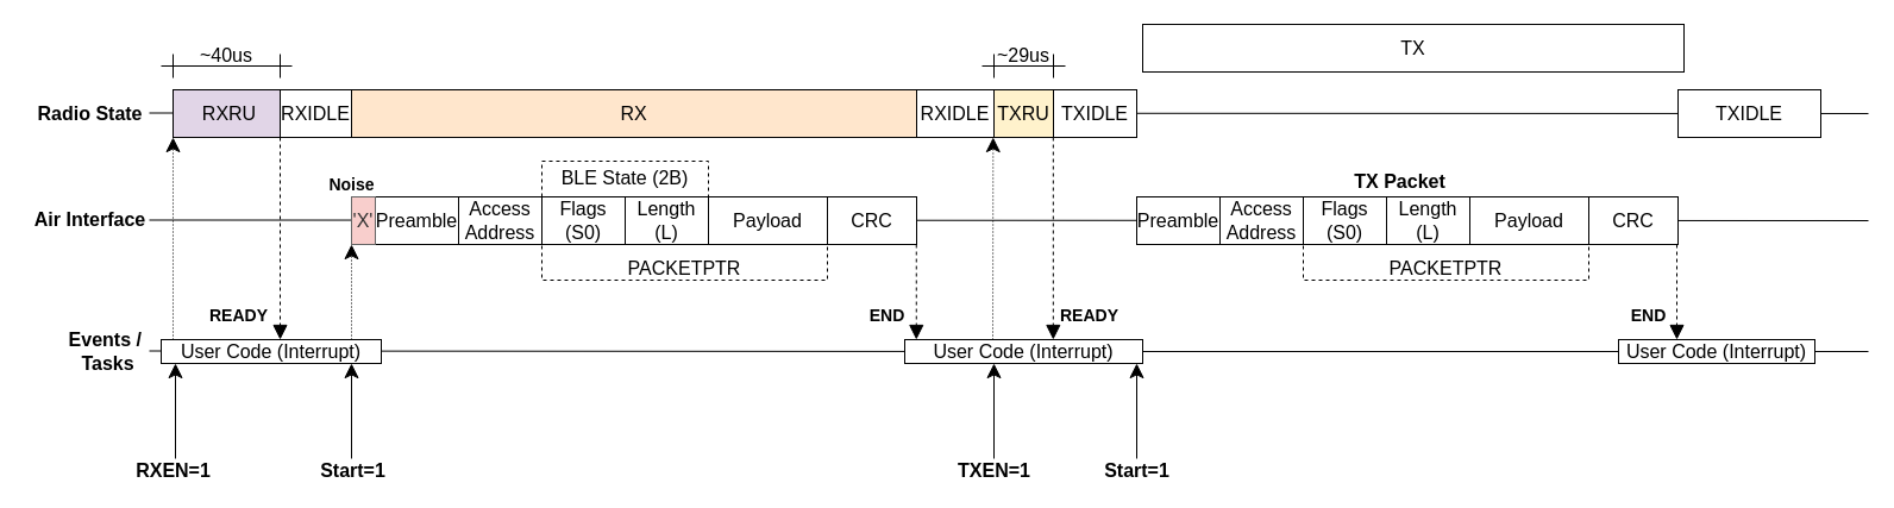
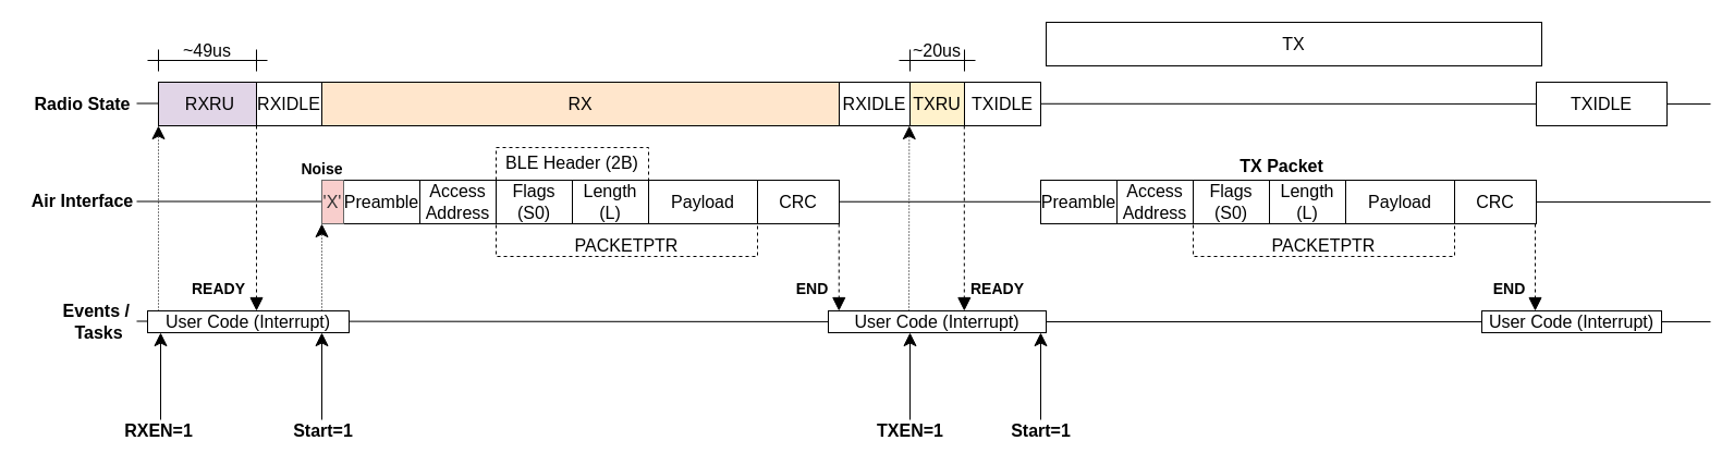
  <mxCell id="0" />
  <mxCell id="1" parent="0" />
  <mxCell id="2" value="" style="endArrow=none;html=1;fontSize=16;" parent="1" edge="1"><mxGeometry width="50" height="50" relative="1" as="geometry"><mxPoint x="125" y="94.5" as="sourcePoint" /><mxPoint x="1570" y="95" as="targetPoint" /></mxGeometry></mxCell>
  <mxCell id="3" value="RXRU" style="rounded=0;whiteSpace=wrap;html=1;fontSize=16;fillColor=#e1d5e7;" parent="1" vertex="1"><mxGeometry x="145" y="75" width="95" height="40" as="geometry" /></mxCell>
  <mxCell id="4" value="RX" style="rounded=0;whiteSpace=wrap;html=1;fontSize=16;connectable=0;fillColor=#ffe6cc;" parent="1" vertex="1"><mxGeometry x="295" y="75" width="475" height="40" as="geometry" /></mxCell>
  <mxCell id="5" value="RXIDLE" style="rounded=0;whiteSpace=wrap;html=1;fontSize=16;" parent="1" vertex="1"><mxGeometry x="770" y="75" width="65" height="40" as="geometry" /></mxCell>
  <mxCell id="6" value="Radio State" style="text;html=1;align=center;verticalAlign=middle;resizable=0;points=[];autosize=1;strokeColor=none;fontSize=16;rotation=0;fontStyle=1" parent="1" vertex="1"><mxGeometry x="25" y="85" width="100" height="20" as="geometry" /></mxCell>
  <mxCell id="7" value="" style="endArrow=none;html=1;fontSize=16;" parent="1" edge="1"><mxGeometry width="50" height="50" relative="1" as="geometry"><mxPoint x="125" y="184.5" as="sourcePoint" /><mxPoint x="1570" y="185" as="targetPoint" /></mxGeometry></mxCell>
  <mxCell id="8" value="Air Interface" style="text;html=1;align=center;verticalAlign=middle;resizable=0;points=[];autosize=1;strokeColor=none;fontSize=16;rotation=0;fontStyle=1" parent="1" vertex="1"><mxGeometry x="20" y="174" width="110" height="20" as="geometry" /></mxCell>
  <mxCell id="9" value="Preamble" style="rounded=0;whiteSpace=wrap;html=1;fontSize=16;" parent="1" vertex="1"><mxGeometry x="315" y="165" width="70" height="40" as="geometry" /></mxCell>
  <mxCell id="10" value="Access Address" style="rounded=0;whiteSpace=wrap;html=1;fontSize=16;" parent="1" vertex="1"><mxGeometry x="385" y="165" width="70" height="40" as="geometry" /></mxCell>
  <mxCell id="11" value="Flags&lt;br&gt;(S0)" style="rounded=0;whiteSpace=wrap;html=1;fontSize=16;" parent="1" vertex="1"><mxGeometry x="455" y="165" width="70" height="40" as="geometry" /></mxCell>
  <mxCell id="12" value="Length&lt;br&gt;(L)" style="rounded=0;whiteSpace=wrap;html=1;fontSize=16;" parent="1" vertex="1"><mxGeometry x="525" y="165" width="70" height="40" as="geometry" /></mxCell>
  <mxCell id="13" value="Payload" style="rounded=0;whiteSpace=wrap;html=1;fontSize=16;" parent="1" vertex="1"><mxGeometry x="595" y="165" width="100" height="40" as="geometry" /></mxCell>
  <mxCell id="14" value="CRC" style="rounded=0;whiteSpace=wrap;html=1;fontSize=16;" parent="1" vertex="1"><mxGeometry x="695" y="165" width="75" height="40" as="geometry" /></mxCell>
  <mxCell id="15" value="Events /&amp;nbsp;&lt;br&gt;Tasks" style="text;html=1;align=center;verticalAlign=middle;resizable=0;points=[];autosize=1;strokeColor=none;fontSize=16;rotation=0;fontStyle=1" parent="1" vertex="1"><mxGeometry x="50" y="275" width="80" height="40" as="geometry" /></mxCell>
  <mxCell id="16" value="" style="endArrow=classic;html=1;fontSize=16;strokeWidth=1;endSize=10;startSize=10;" parent="1" edge="1"><mxGeometry width="50" height="50" relative="1" as="geometry"><mxPoint x="147" y="385" as="sourcePoint" /><mxPoint x="147" y="305" as="targetPoint" /></mxGeometry></mxCell>
  <mxCell id="17" value="RXEN=1" style="text;html=1;align=center;verticalAlign=middle;resizable=0;points=[];autosize=1;strokeColor=none;fontSize=16;rotation=0;fontStyle=1" parent="1" vertex="1"><mxGeometry x="105" y="385" width="80" height="20" as="geometry" /></mxCell>
- <mxCell id="18" value="BLE State (2B)" style="rounded=0;whiteSpace=wrap;html=1;fontSize=16;dashed=1;fillColor=none;verticalAlign=top;spacing=0;" parent="1" vertex="1"><mxGeometry x="455" y="135" width="140" height="70" as="geometry" /></mxCell>
+ <mxCell id="18" value="BLE Header (2B)" style="rounded=0;whiteSpace=wrap;html=1;fontSize=16;dashed=1;fillColor=none;verticalAlign=top;spacing=0;" parent="1" vertex="1"><mxGeometry x="455" y="135" width="140" height="70" as="geometry" /></mxCell>
  <mxCell id="19" value="" style="endArrow=block;html=1;fontSize=16;dashed=1;endFill=1;endSize=10;startSize=10;strokeWidth=1;" parent="1" edge="1"><mxGeometry width="50" height="50" relative="1" as="geometry"><mxPoint x="769.77" y="205" as="sourcePoint" /><mxPoint x="769.77" y="285" as="targetPoint" /></mxGeometry></mxCell>
  <mxCell id="20" value="END" style="text;html=1;align=center;verticalAlign=middle;resizable=0;points=[];autosize=1;strokeColor=none;fontSize=14;rotation=0;fontStyle=1" parent="1" vertex="1"><mxGeometry x="720" y="255" width="50" height="20" as="geometry" /></mxCell>
  <mxCell id="21" value="Noise" style="text;html=1;align=center;verticalAlign=middle;resizable=0;points=[];autosize=1;strokeColor=none;fontSize=14;rotation=0;fontStyle=1" parent="1" vertex="1"><mxGeometry x="270" y="145" width="50" height="20" as="geometry" /></mxCell>
  <mxCell id="22" value="" style="endArrow=none;startArrow=none;html=1;startFill=0;endFill=0;endSize=10;startSize=10;strokeWidth=1;" parent="1" edge="1"><mxGeometry width="50" height="50" relative="1" as="geometry"><mxPoint x="135" y="55" as="sourcePoint" /><mxPoint x="245" y="55" as="targetPoint" /></mxGeometry></mxCell>
  <mxCell id="23" value="" style="endArrow=none;startArrow=none;html=1;startFill=0;endFill=0;endSize=10;startSize=10;strokeWidth=1;" parent="1" edge="1"><mxGeometry width="50" height="50" relative="1" as="geometry"><mxPoint x="235" y="65" as="sourcePoint" /><mxPoint x="235" y="45" as="targetPoint" /></mxGeometry></mxCell>
  <mxCell id="24" value="" style="endArrow=none;startArrow=none;html=1;startFill=0;endFill=0;endSize=10;startSize=10;strokeWidth=1;" parent="1" edge="1"><mxGeometry width="50" height="50" relative="1" as="geometry"><mxPoint x="145" y="65" as="sourcePoint" /><mxPoint x="145" y="45" as="targetPoint" /></mxGeometry></mxCell>
- <mxCell id="25" value="&lt;span style=&quot;color: rgb(0 , 0 , 0) ; font-family: &amp;#34;helvetica&amp;#34; ; font-size: 16px ; font-style: normal ; font-weight: 400 ; letter-spacing: normal ; text-indent: 0px ; text-transform: none ; word-spacing: 0px ; display: inline ; float: none&quot;&gt;~40us&lt;/span&gt;" style="text;whiteSpace=wrap;html=1;align=center;labelBackgroundColor=none;" parent="1" vertex="1"><mxGeometry x="155" y="30" width="70" height="30" as="geometry" /></mxCell>
+ <mxCell id="25" value="&lt;span style=&quot;color: rgb(0 , 0 , 0) ; font-family: &amp;#34;helvetica&amp;#34; ; font-size: 16px ; font-style: normal ; font-weight: 400 ; letter-spacing: normal ; text-indent: 0px ; text-transform: none ; word-spacing: 0px ; display: inline ; float: none&quot;&gt;~49us&lt;/span&gt;" style="text;whiteSpace=wrap;html=1;align=center;labelBackgroundColor=none;" parent="1" vertex="1"><mxGeometry x="155" y="30" width="70" height="30" as="geometry" /></mxCell>
  <mxCell id="26" value="" style="endArrow=none;html=1;fontSize=16;startArrow=none;" parent="1" edge="1" source="34"><mxGeometry width="50" height="50" relative="1" as="geometry"><mxPoint x="125" y="294.5" as="sourcePoint" /><mxPoint x="1570" y="295" as="targetPoint" /></mxGeometry></mxCell>
  <mxCell id="27" value="" style="endArrow=block;html=1;fontSize=16;dashed=1;endFill=1;endSize=10;startSize=10;strokeWidth=1;" parent="1" edge="1"><mxGeometry width="50" height="50" relative="1" as="geometry"><mxPoint x="235" y="115" as="sourcePoint" /><mxPoint x="235" y="285" as="targetPoint" /></mxGeometry></mxCell>
  <mxCell id="28" value="READY" style="text;html=1;align=center;verticalAlign=middle;resizable=0;points=[];autosize=1;strokeColor=none;fontSize=14;rotation=0;fontStyle=1" parent="1" vertex="1"><mxGeometry x="170" y="255" width="60" height="20" as="geometry" /></mxCell>
  <mxCell id="29" value="" style="endArrow=classic;html=1;fontSize=16;strokeWidth=1;endSize=10;startSize=10;" parent="1" edge="1"><mxGeometry width="50" height="50" relative="1" as="geometry"><mxPoint x="295" y="385" as="sourcePoint" /><mxPoint x="295" y="305" as="targetPoint" /></mxGeometry></mxCell>
  <mxCell id="30" value="Start=1" style="text;html=1;align=center;verticalAlign=middle;resizable=0;points=[];autosize=1;strokeColor=none;fontSize=16;rotation=0;fontStyle=1" parent="1" vertex="1"><mxGeometry x="261" y="385" width="70" height="20" as="geometry" /></mxCell>
  <mxCell id="31" value="" style="endArrow=classic;html=1;fontSize=16;entryX=0;entryY=1;entryDx=0;entryDy=0;strokeWidth=1;endSize=10;startSize=10;dashed=1;dashPattern=1 2;" parent="1" target="3" edge="1"><mxGeometry width="50" height="50" relative="1" as="geometry"><mxPoint x="145" y="285" as="sourcePoint" /><mxPoint x="145.3" y="206.04" as="targetPoint" /></mxGeometry></mxCell>
  <mxCell id="32" value="" style="endArrow=classic;html=1;fontSize=16;strokeWidth=1;endSize=10;startSize=10;dashed=1;dashPattern=1 2;" parent="1" edge="1"><mxGeometry width="50" height="50" relative="1" as="geometry"><mxPoint x="295" y="285" as="sourcePoint" /><mxPoint x="295" y="205" as="targetPoint" /></mxGeometry></mxCell>
  <mxCell id="33" value="TXRU" style="rounded=0;whiteSpace=wrap;html=1;fontSize=16;fillColor=#fff2cc;" vertex="1" parent="1"><mxGeometry x="835" y="75" width="50" height="40" as="geometry" /></mxCell>
  <mxCell id="34" value="User Code (Interrupt)" style="rounded=0;whiteSpace=wrap;html=1;fontSize=16;connectable=0;" vertex="1" parent="1"><mxGeometry x="760" y="285" width="200" height="20" as="geometry" /></mxCell>
  <mxCell id="35" value="" style="endArrow=none;html=1;fontSize=16;" edge="1" parent="1" target="34"><mxGeometry width="50" height="50" relative="1" as="geometry"><mxPoint x="125" y="294.5" as="sourcePoint" /><mxPoint x="1415" y="295" as="targetPoint" /></mxGeometry></mxCell>
  <mxCell id="36" value="User Code (Interrupt)" style="rounded=0;whiteSpace=wrap;html=1;fontSize=16;connectable=0;" parent="1" vertex="1"><mxGeometry x="135" y="285" width="185" height="20" as="geometry" /></mxCell>
  <mxCell id="37" value="" style="endArrow=classic;html=1;fontSize=16;strokeWidth=1;endSize=10;startSize=10;" edge="1" parent="1"><mxGeometry width="50" height="50" relative="1" as="geometry"><mxPoint x="835" y="385" as="sourcePoint" /><mxPoint x="835" y="305" as="targetPoint" /></mxGeometry></mxCell>
  <mxCell id="38" value="TXEN=1" style="text;html=1;align=center;verticalAlign=middle;resizable=0;points=[];autosize=1;strokeColor=none;fontSize=16;rotation=0;fontStyle=1;connectable=0;" vertex="1" parent="1"><mxGeometry x="795" y="385" width="80" height="20" as="geometry" /></mxCell>
  <mxCell id="39" value="TXIDLE" style="rounded=0;whiteSpace=wrap;html=1;fontSize=16;" vertex="1" parent="1"><mxGeometry x="885" y="75" width="70" height="40" as="geometry" /></mxCell>
  <mxCell id="40" value="" style="endArrow=classic;html=1;fontSize=16;entryX=0;entryY=1;entryDx=0;entryDy=0;strokeWidth=1;endSize=10;startSize=10;dashed=1;dashPattern=1 2;" edge="1" parent="1"><mxGeometry width="50" height="50" relative="1" as="geometry"><mxPoint x="834" y="285" as="sourcePoint" /><mxPoint x="834.31" y="115" as="targetPoint" /></mxGeometry></mxCell>
  <mxCell id="41" value="" style="endArrow=none;startArrow=none;html=1;startFill=0;endFill=0;endSize=10;startSize=10;strokeWidth=1;" edge="1" parent="1"><mxGeometry width="50" height="50" relative="1" as="geometry"><mxPoint x="825" y="55" as="sourcePoint" /><mxPoint x="895" y="55" as="targetPoint" /></mxGeometry></mxCell>
  <mxCell id="42" value="" style="endArrow=none;startArrow=none;html=1;startFill=0;endFill=0;endSize=10;startSize=10;strokeWidth=1;" edge="1" parent="1"><mxGeometry width="50" height="50" relative="1" as="geometry"><mxPoint x="885" y="65" as="sourcePoint" /><mxPoint x="885" y="45" as="targetPoint" /></mxGeometry></mxCell>
  <mxCell id="43" value="" style="endArrow=none;startArrow=none;html=1;startFill=0;endFill=0;endSize=10;startSize=10;strokeWidth=1;" edge="1" parent="1"><mxGeometry width="50" height="50" relative="1" as="geometry"><mxPoint x="835" y="65" as="sourcePoint" /><mxPoint x="835" y="45" as="targetPoint" /></mxGeometry></mxCell>
- <mxCell id="44" value="&lt;span style=&quot;color: rgb(0 , 0 , 0) ; font-family: &amp;#34;helvetica&amp;#34; ; font-size: 16px ; font-style: normal ; font-weight: 400 ; letter-spacing: normal ; text-indent: 0px ; text-transform: none ; word-spacing: 0px ; display: inline ; float: none&quot;&gt;~29us&lt;/span&gt;" style="text;whiteSpace=wrap;html=1;align=center;labelBackgroundColor=none;" vertex="1" parent="1"><mxGeometry x="825" y="30" width="70" height="30" as="geometry" /></mxCell>
+ <mxCell id="44" value="&lt;span style=&quot;color: rgb(0 , 0 , 0) ; font-family: &amp;#34;helvetica&amp;#34; ; font-size: 16px ; font-style: normal ; font-weight: 400 ; letter-spacing: normal ; text-indent: 0px ; text-transform: none ; word-spacing: 0px ; display: inline ; float: none&quot;&gt;~20us&lt;/span&gt;" style="text;whiteSpace=wrap;html=1;align=center;labelBackgroundColor=none;" vertex="1" parent="1"><mxGeometry x="825" y="30" width="70" height="30" as="geometry" /></mxCell>
  <mxCell id="45" value="TX" style="rounded=0;whiteSpace=wrap;html=1;fontSize=16;" vertex="1" parent="1"><mxGeometry x="960" y="20" width="455" height="40" as="geometry" /></mxCell>
  <mxCell id="46" value="'X'" style="rounded=0;whiteSpace=wrap;html=1;fontSize=16;fillColor=#f8cecc;strokeColor=#666666;fontColor=#333333;" parent="1" vertex="1"><mxGeometry x="295" y="165" width="20" height="40" as="geometry" /></mxCell>
  <mxCell id="47" value="RXIDLE" style="rounded=0;whiteSpace=wrap;html=1;fontSize=16;" vertex="1" parent="1"><mxGeometry x="235" y="75" width="60" height="40" as="geometry" /></mxCell>
  <mxCell id="48" value="" style="endArrow=classic;html=1;fontSize=16;strokeWidth=1;endSize=10;startSize=10;" edge="1" parent="1"><mxGeometry width="50" height="50" relative="1" as="geometry"><mxPoint x="955" y="385" as="sourcePoint" /><mxPoint x="955" y="305" as="targetPoint" /></mxGeometry></mxCell>
  <mxCell id="49" value="Start=1" style="text;html=1;align=center;verticalAlign=middle;resizable=0;points=[];autosize=1;strokeColor=none;fontSize=16;rotation=0;fontStyle=1" vertex="1" parent="1"><mxGeometry x="920" y="385" width="70" height="20" as="geometry" /></mxCell>
  <mxCell id="50" value="TXIDLE" style="rounded=0;whiteSpace=wrap;html=1;fontSize=16;" vertex="1" parent="1"><mxGeometry x="1410" y="75" width="120" height="40" as="geometry" /></mxCell>
  <mxCell id="51" value="Preamble" style="rounded=0;whiteSpace=wrap;html=1;fontSize=16;" vertex="1" parent="1"><mxGeometry x="955" y="165" width="70" height="40" as="geometry" /></mxCell>
  <mxCell id="52" value="Access Address" style="rounded=0;whiteSpace=wrap;html=1;fontSize=16;" vertex="1" parent="1"><mxGeometry x="1025" y="165" width="70" height="40" as="geometry" /></mxCell>
  <mxCell id="53" value="Flags&lt;br&gt;(S0)" style="rounded=0;whiteSpace=wrap;html=1;fontSize=16;" vertex="1" parent="1"><mxGeometry x="1095" y="165" width="70" height="40" as="geometry" /></mxCell>
  <mxCell id="54" value="Length&lt;br&gt;(L)" style="rounded=0;whiteSpace=wrap;html=1;fontSize=16;" vertex="1" parent="1"><mxGeometry x="1165" y="165" width="70" height="40" as="geometry" /></mxCell>
  <mxCell id="55" value="Payload" style="rounded=0;whiteSpace=wrap;html=1;fontSize=16;" vertex="1" parent="1"><mxGeometry x="1235" y="165" width="100" height="40" as="geometry" /></mxCell>
  <mxCell id="56" value="CRC" style="rounded=0;whiteSpace=wrap;html=1;fontSize=16;" vertex="1" parent="1"><mxGeometry x="1335" y="165" width="75" height="40" as="geometry" /></mxCell>
  <mxCell id="57" value="TX Packet" style="text;html=1;align=center;verticalAlign=middle;resizable=0;points=[];autosize=1;strokeColor=none;fontSize=16;rotation=0;fontStyle=1" vertex="1" parent="1"><mxGeometry x="1131" y="139" width="90" height="25" as="geometry" /></mxCell>
  <mxCell id="58" value="User Code (Interrupt)" style="rounded=0;whiteSpace=wrap;html=1;fontSize=16;connectable=0;" vertex="1" parent="1"><mxGeometry x="1360" y="285" width="165" height="20" as="geometry" /></mxCell>
  <mxCell id="59" value="" style="endArrow=block;html=1;fontSize=16;dashed=1;endFill=1;endSize=10;startSize=10;strokeWidth=1;" edge="1" parent="1"><mxGeometry width="50" height="50" relative="1" as="geometry"><mxPoint x="1409" y="205" as="sourcePoint" /><mxPoint x="1409" y="285" as="targetPoint" /></mxGeometry></mxCell>
  <mxCell id="60" value="END" style="text;html=1;align=center;verticalAlign=middle;resizable=0;points=[];autosize=1;strokeColor=none;fontSize=14;rotation=0;fontStyle=1" vertex="1" parent="1"><mxGeometry x="1360" y="255" width="50" height="20" as="geometry" /></mxCell>
  <mxCell id="61" value="PACKETPTR" style="rounded=0;whiteSpace=wrap;html=1;fontSize=16;dashed=1;fillColor=none;verticalAlign=bottom;spacing=0;" vertex="1" parent="1"><mxGeometry x="455" y="165" width="240" height="70" as="geometry" /></mxCell>
  <mxCell id="62" value="PACKETPTR" style="rounded=0;whiteSpace=wrap;html=1;fontSize=16;dashed=1;fillColor=none;verticalAlign=bottom;spacing=0;" vertex="1" parent="1"><mxGeometry x="1095" y="165" width="240" height="70" as="geometry" /></mxCell>
  <mxCell id="63" value="" style="endArrow=block;html=1;fontSize=16;dashed=1;endFill=1;endSize=10;startSize=10;strokeWidth=1;" edge="1" parent="1"><mxGeometry width="50" height="50" relative="1" as="geometry"><mxPoint x="884.82" y="115" as="sourcePoint" /><mxPoint x="884.82" y="285" as="targetPoint" /></mxGeometry></mxCell>
  <mxCell id="64" value="READY" style="text;html=1;align=center;verticalAlign=middle;resizable=0;points=[];autosize=1;strokeColor=none;fontSize=14;rotation=0;fontStyle=1" vertex="1" parent="1"><mxGeometry x="885" y="255" width="60" height="20" as="geometry" /></mxCell>
